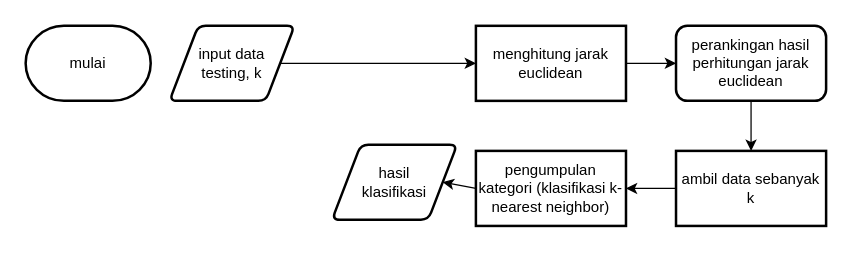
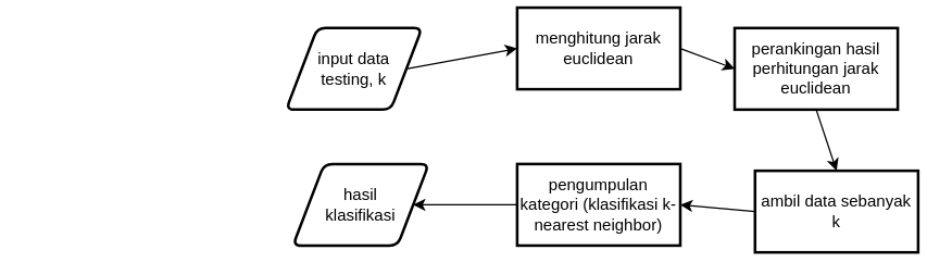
  <mxCell id="0" />
  <mxCell id="1" parent="0" />
- <mxCell id="2" value="mulai" style="strokeWidth=2;html=1;shape=mxgraph.flowchart.terminator;whiteSpace=wrap;" vertex="1" parent="1"><mxGeometry x="20" y="20" width="100" height="60" as="geometry" /></mxCell>
- <mxCell id="3" value="&lt;div&gt;input data&lt;/div&gt;&lt;div&gt;testing, k&lt;br&gt;&lt;/div&gt;" style="shape=parallelogram;html=1;strokeWidth=2;perimeter=parallelogramPerimeter;whiteSpace=wrap;rounded=1;arcSize=12;size=0.23;" vertex="1" parent="1"><mxGeometry x="135" y="20" width="100" height="60" as="geometry" /></mxCell>
- <mxCell id="4" value="&lt;div&gt;menghitung jarak&lt;/div&gt;&lt;div&gt;euclidean&lt;br&gt;&lt;/div&gt;" style="rounded=0;whiteSpace=wrap;html=1;strokeWidth=2;" vertex="1" parent="1"><mxGeometry x="380" y="20" width="120" height="60" as="geometry" /></mxCell>
- <mxCell id="5" value="perankingan hasil perhitungan jarak euclidean" style="whiteSpace=wrap;html=1;strokeWidth=2;rounded=1;" vertex="1" parent="1"><mxGeometry x="540" y="20" width="120" height="60" as="geometry" /></mxCell>
- <mxCell id="6" value="ambil data sebanyak k" style="rounded=0;whiteSpace=wrap;html=1;strokeWidth=2;" vertex="1" parent="1"><mxGeometry x="540" y="120" width="120" height="60" as="geometry" /></mxCell>
+ <mxCell id="3" value="&lt;div&gt;input data&lt;/div&gt;&lt;div&gt;testing, k&lt;br&gt;&lt;/div&gt;" style="shape=parallelogram;html=1;strokeWidth=2;perimeter=parallelogramPerimeter;whiteSpace=wrap;rounded=1;arcSize=12;size=0.23;" vertex="1" parent="1"><mxGeometry x="210" y="20" width="100" height="60" as="geometry" /></mxCell>
+ <mxCell id="4" value="&lt;div&gt;menghitung jarak&lt;/div&gt;&lt;div&gt;euclidean&lt;br&gt;&lt;/div&gt;" style="rounded=0;whiteSpace=wrap;html=1;strokeWidth=2;" vertex="1" parent="1"><mxGeometry x="380" y="5" width="120" height="60" as="geometry" /></mxCell>
+ <mxCell id="5" value="perankingan hasil perhitungan jarak euclidean" style="rounded=0;whiteSpace=wrap;html=1;strokeWidth=2;" vertex="1" parent="1"><mxGeometry x="540" y="20" width="120" height="60" as="geometry" /></mxCell>
+ <mxCell id="6" value="ambil data sebanyak k" style="rounded=0;whiteSpace=wrap;html=1;strokeWidth=2;" vertex="1" parent="1"><mxGeometry x="555" y="125" width="120" height="60" as="geometry" /></mxCell>
  <mxCell id="7" value="pengumpulan kategori (klasifikasi k-nearest neighbor)" style="rounded=0;whiteSpace=wrap;html=1;strokeWidth=2;" vertex="1" parent="1"><mxGeometry x="380" y="120" width="120" height="60" as="geometry" /></mxCell>
- <mxCell id="8" value="&lt;div&gt;hasil &lt;br&gt;&lt;/div&gt;&lt;div&gt;klasifikasi&lt;/div&gt;" style="shape=parallelogram;html=1;strokeWidth=2;perimeter=parallelogramPerimeter;whiteSpace=wrap;rounded=1;arcSize=12;size=0.23;" vertex="1" parent="1"><mxGeometry x="265" y="115" width="100" height="60" as="geometry" /></mxCell>
+ <mxCell id="8" value="&lt;div&gt;hasil &lt;br&gt;&lt;/div&gt;&lt;div&gt;klasifikasi&lt;/div&gt;" style="shape=parallelogram;html=1;strokeWidth=2;perimeter=parallelogramPerimeter;whiteSpace=wrap;rounded=1;arcSize=12;size=0.23;" vertex="1" parent="1"><mxGeometry x="215" y="120" width="100" height="60" as="geometry" /></mxCell>
  <mxCell id="9" value="" style="endArrow=classic;html=1;rounded=0;exitX=1;exitY=0.5;exitDx=0;exitDy=0;entryX=0;entryY=0.5;entryDx=0;entryDy=0;" edge="1" parent="1" source="3" target="4"><mxGeometry width="50" height="50" relative="1" as="geometry"><mxPoint x="240" y="210" as="sourcePoint" /><mxPoint x="290" y="160" as="targetPoint" /></mxGeometry></mxCell>
  <mxCell id="10" value="" style="endArrow=classic;html=1;rounded=0;exitX=1;exitY=0.5;exitDx=0;exitDy=0;entryX=0;entryY=0.5;entryDx=0;entryDy=0;" edge="1" parent="1" source="4" target="5"><mxGeometry width="50" height="50" relative="1" as="geometry"><mxPoint x="240" y="210" as="sourcePoint" /><mxPoint x="290" y="160" as="targetPoint" /></mxGeometry></mxCell>
  <mxCell id="11" value="" style="endArrow=classic;html=1;rounded=0;exitX=0.5;exitY=1;exitDx=0;exitDy=0;entryX=0.5;entryY=0;entryDx=0;entryDy=0;" edge="1" parent="1" source="5" target="6"><mxGeometry width="50" height="50" relative="1" as="geometry"><mxPoint x="240" y="210" as="sourcePoint" /><mxPoint x="290" y="160" as="targetPoint" /></mxGeometry></mxCell>
  <mxCell id="12" value="" style="endArrow=classic;html=1;rounded=0;exitX=0;exitY=0.5;exitDx=0;exitDy=0;entryX=1;entryY=0.5;entryDx=0;entryDy=0;" edge="1" parent="1" source="6" target="7"><mxGeometry width="50" height="50" relative="1" as="geometry"><mxPoint x="240" y="210" as="sourcePoint" /><mxPoint x="290" y="160" as="targetPoint" /></mxGeometry></mxCell>
  <mxCell id="13" value="" style="endArrow=classic;html=1;rounded=0;exitX=0;exitY=0.5;exitDx=0;exitDy=0;entryX=1;entryY=0.5;entryDx=0;entryDy=0;" edge="1" parent="1" source="7" target="8"><mxGeometry width="50" height="50" relative="1" as="geometry"><mxPoint x="240" y="210" as="sourcePoint" /><mxPoint x="290" y="160" as="targetPoint" /></mxGeometry></mxCell>
